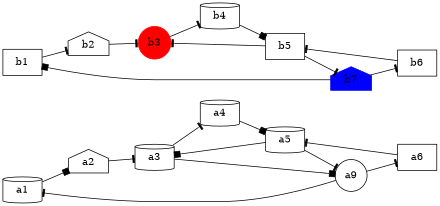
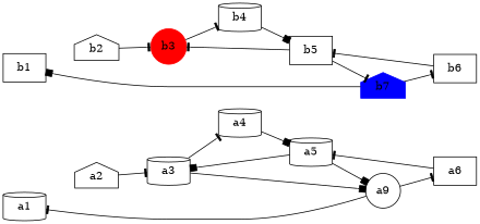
  digraph {
    fontname=helvetica
    rankdir=LR
    node [shape=cylinder]
    edge [arrowhead=tee]
    a1
    a2 [shape=house]
    a3
    a4
    n5 [label=a9 shape=circle]
    a5
    a6 [shape=box]
    b1 [shape=box]
    b2 [shape=house]
    b3 [color=red shape=circle style=filled]
    b4
    b5 [shape=box]
    b7 [color=blue shape=house style=filled]
    b6 [shape=box]
    subgraph sub_1 {
      a1
      a2
      a3
      a4
      n5
      a5
      a6
    }
    subgraph sub_2 {
      b1
      b2
      b3
      b4
      b5
      b7
      b6
    }
-   a1 -> a2 [arrowhead=box]
    a2 -> a3
    a3 -> a4
    a3 -> n5 [arrowhead=box]
    a4 -> a5 [arrowhead=box]
    n5 -> a1
    n5 -> a6
    a5 -> a3 [arrowhead=box]
-   a5 -> n5
+   a5 -> n5 [arrowhead=box]
    a6 -> a5
-   b1 -> b2
    b2 -> b3
    b3 -> b4
    b4 -> b5 [arrowhead=box]
    b5 -> b3
    b5 -> b7
    b7 -> b1 [arrowhead=box]
    b7 -> b6
    b6 -> b5
  }
